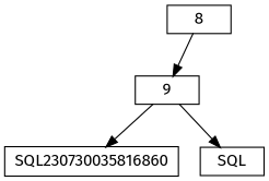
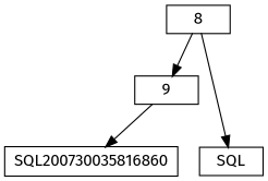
  digraph {
    fontname="Fira Sans"
    node [fontname="Fira Sans" shape=record]
    edge [fontname="Fira Sans"]
    n1 [height=.1 label=9]
-   n2 [height=.1 label=SQL230730035816860]
+   n2 [height=.1 label=SQL200730035816860]
    n3 [height=.1 label=SQL]
    8 [height=.1]
    n1 -> n2
    8 -> n1
-   n1 -> n3
+   8 -> n3
  }
